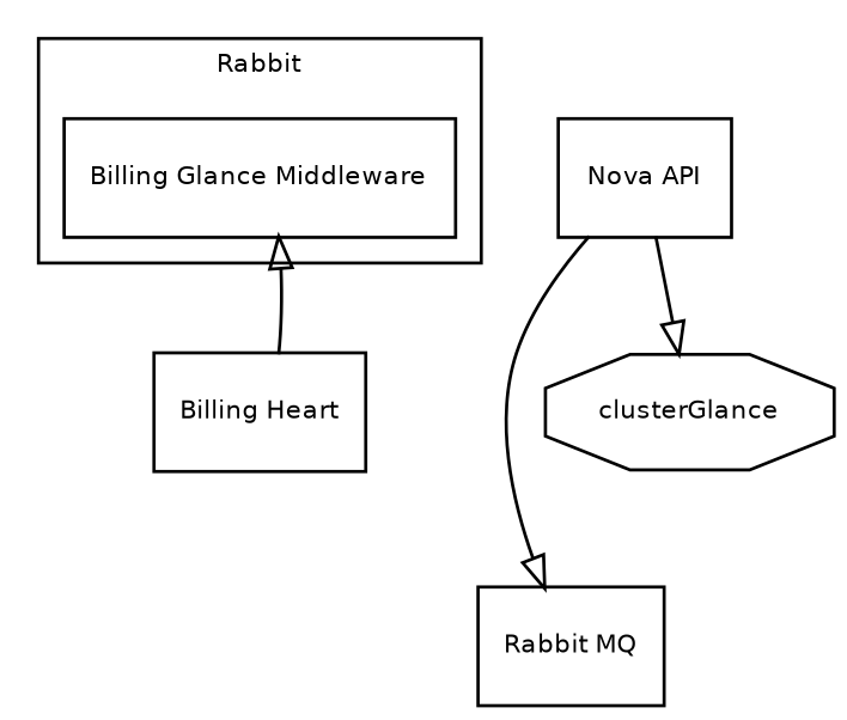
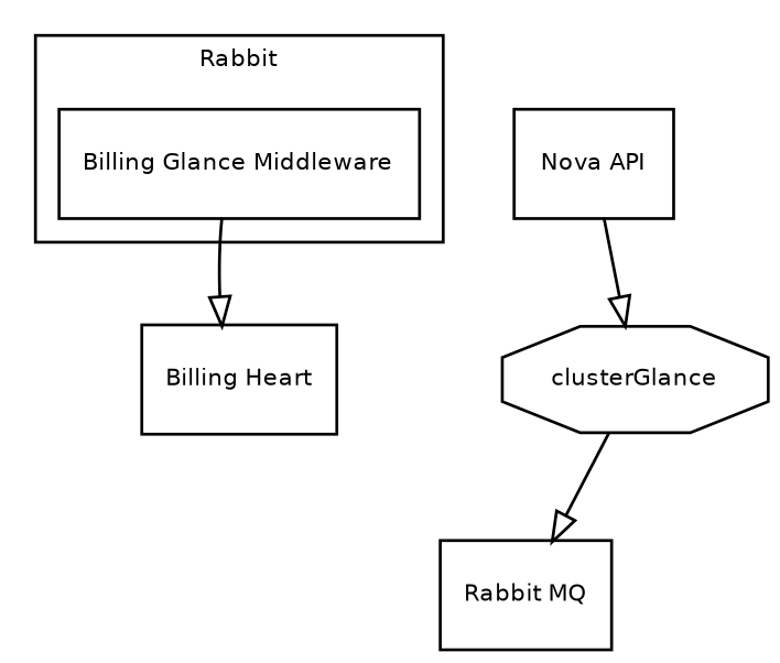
  digraph {
    fontname="Bitstream Vera Sans"
    fontsize=8
    node [fontname="Bitstream Vera Sans" fontsize=8 shape=record]
    edge [arrowhead=empty fontname="Bitstream Vera Sans" fontsize=8]
    n1 [label="{Billing Glance Middleware}"]
    n2 [label="{Billing Heart}"]
    n3 [label="{Rabbit MQ}"]
    n4 [label="{Nova API}"]
    clusterGlance [shape=octagon]
    subgraph cluster_1 {
      label=Rabbit
      n1
    }
-   n2 -> n1
-   n4 -> n3
+   n1 -> n2
+   clusterGlance -> n3
    n4 -> clusterGlance
  }
